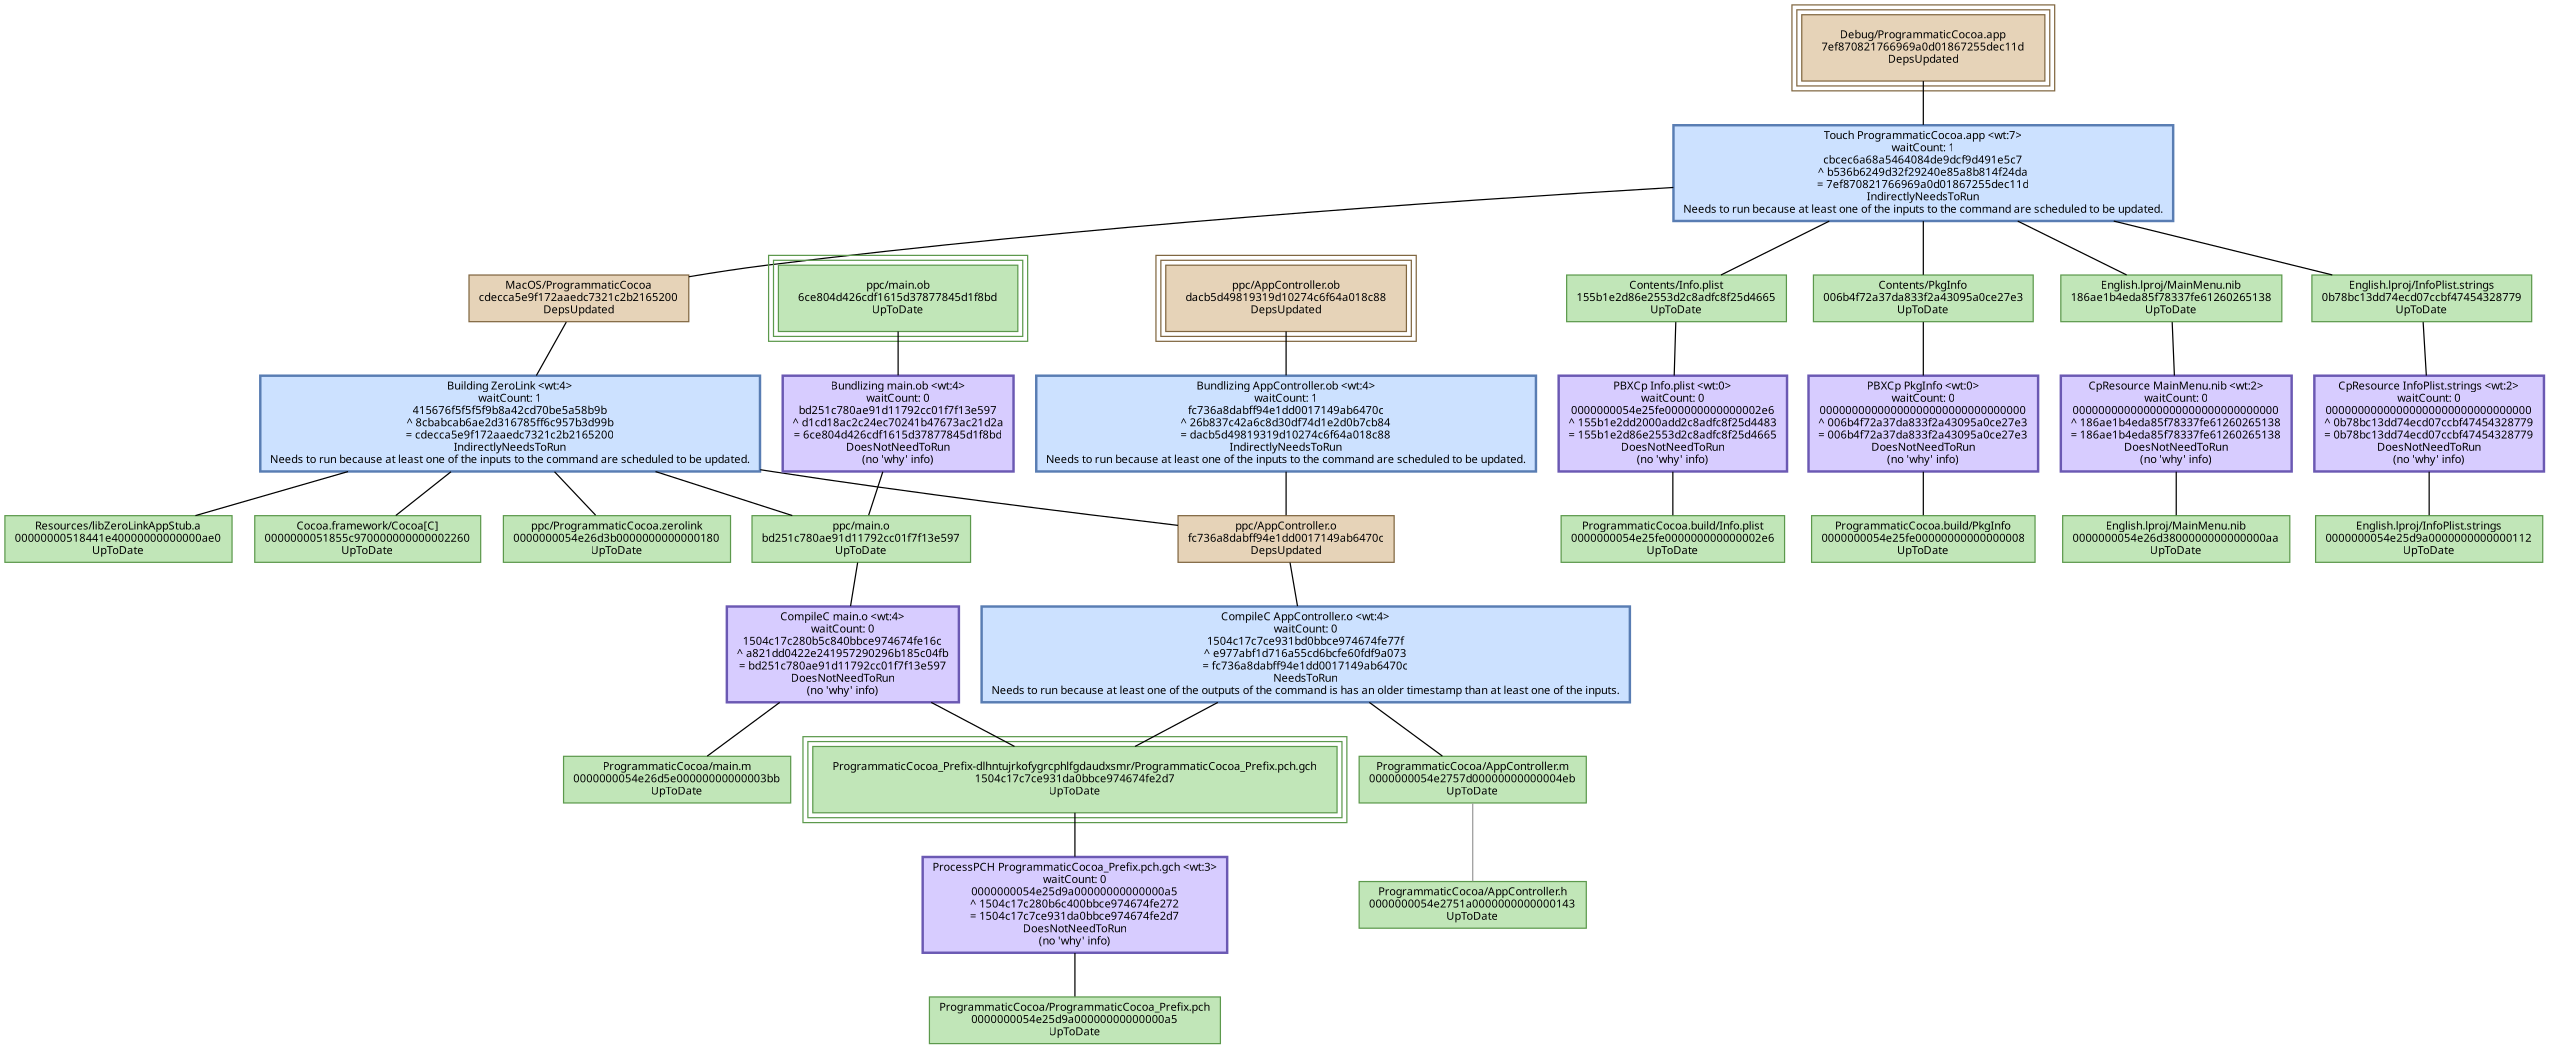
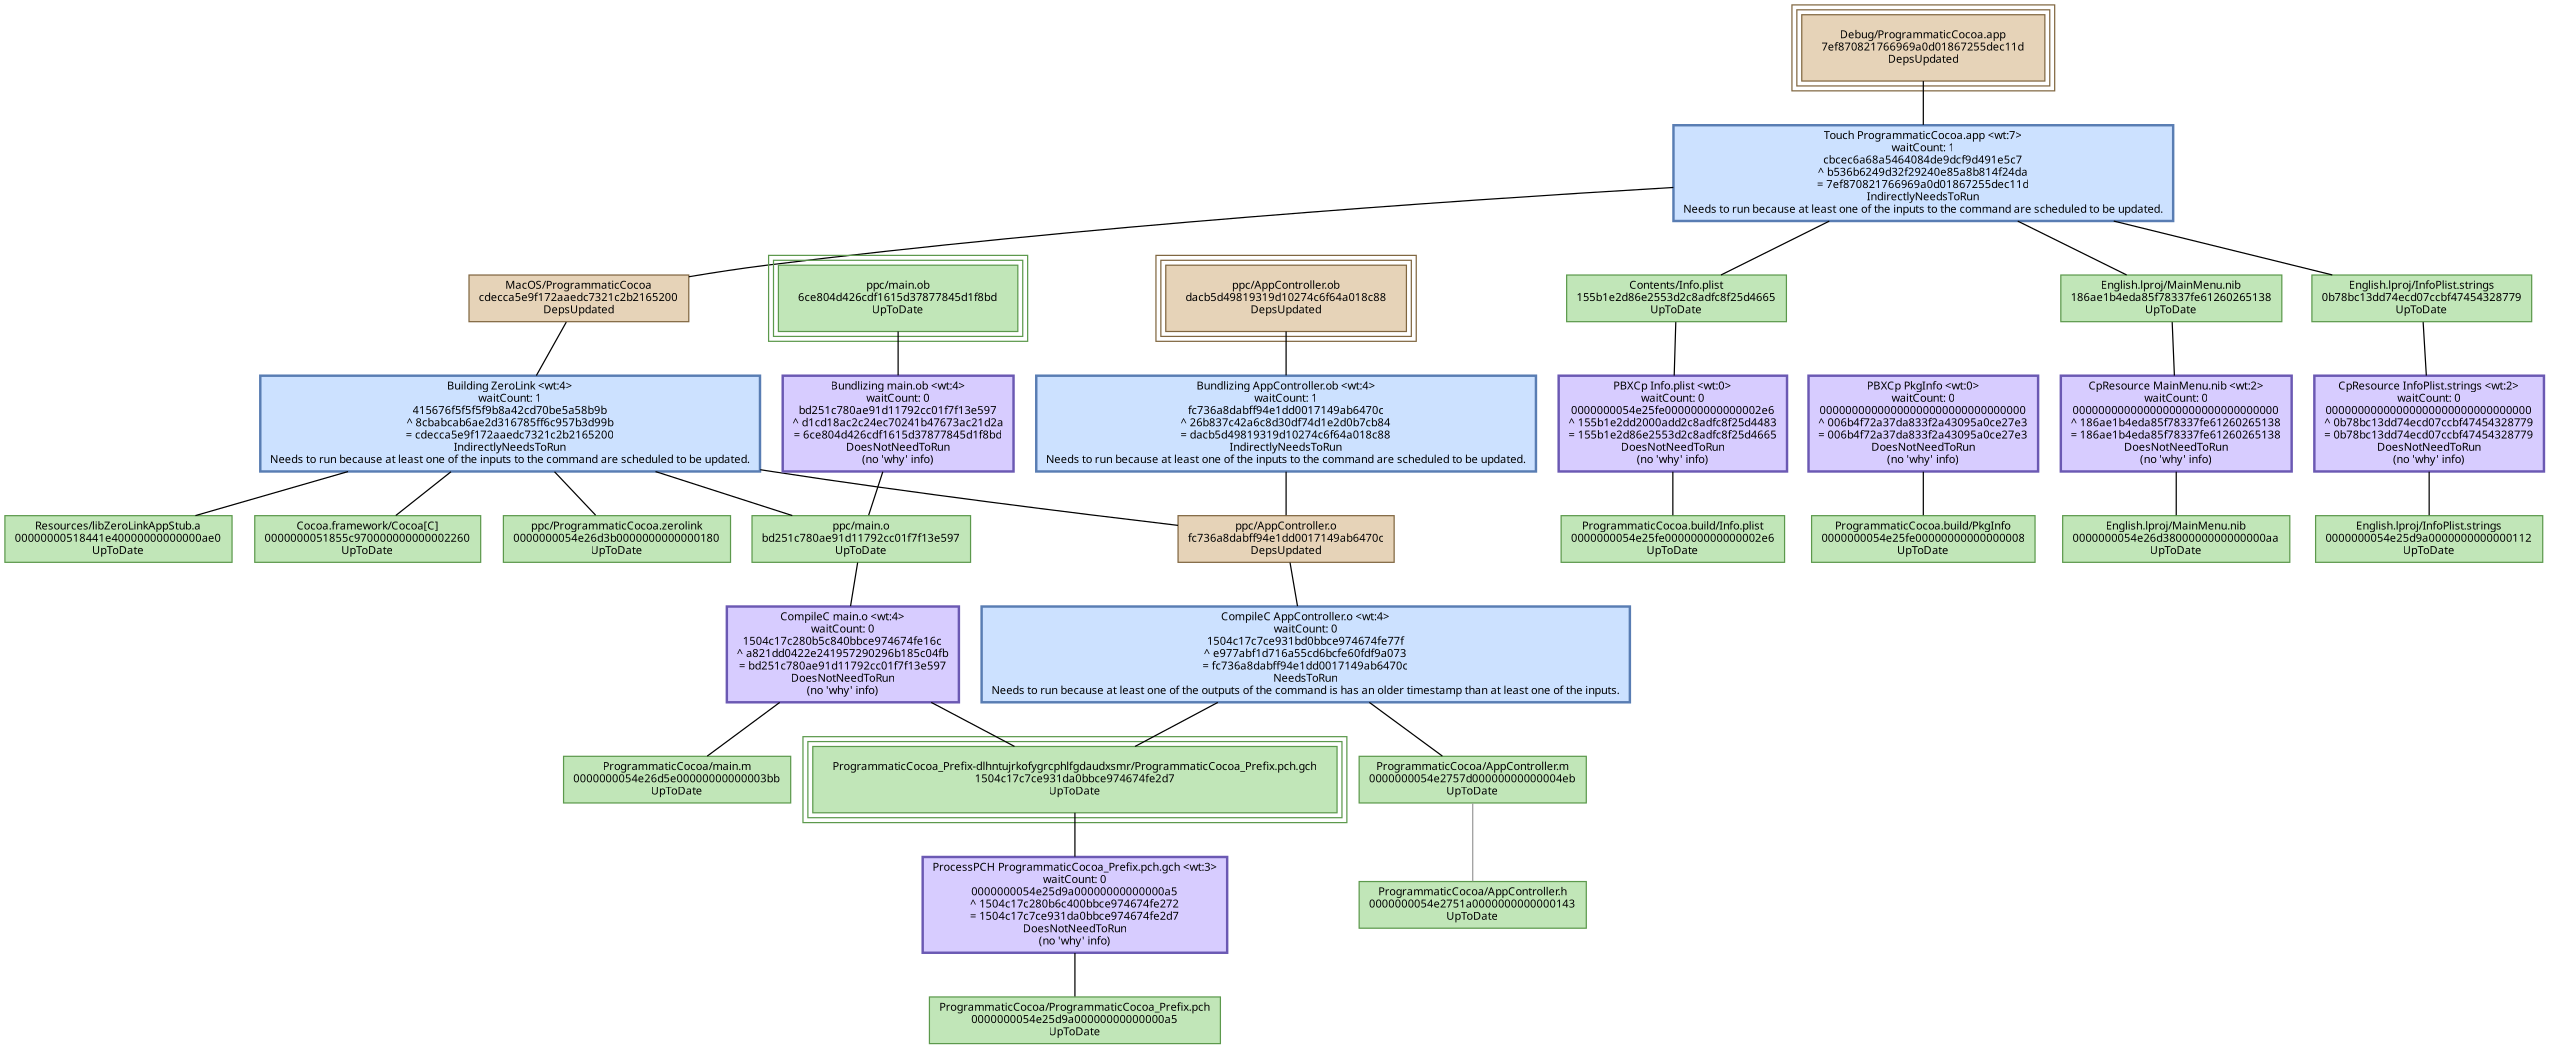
  digraph {
    concentrate=false
    node [color="0.3 0.5 0.6" fillcolor="0.3 0.2 0.9" fontname=Monaco fontsize=9 shape=box style=filled]
    edge [arrowhead=none arrowtail=normal color=black style=solid]
    n1 [color="0.1 0.5 0.5" fillcolor="0.1 0.2 0.9" label="Debug/ProgrammaticCocoa.app\n7ef870821766969a0d01867255dec11d\nDepsUpdated" peripheries=3]
    n2 [color="0.6 0.5 0.7" fillcolor="0.6 0.2 1.0" label="Touch ProgrammaticCocoa.app <wt:7>\nwaitCount: 1\ncbcec6a68a5464084de9dcf9d491e5c7\n^ b536b6249d32f29240e85a8b814f24da\n= 7ef870821766969a0d01867255dec11d\nIndirectlyNeedsToRun\nNeeds to run because at least one of the inputs to the command are scheduled to be updated." style="filled,bold"]
    n3 [label="Contents/Info.plist\n155b1e2d86e2553d2c8adfc8f25d4665\nUpToDate"]
    n4 [color="0.7 0.5 0.7" fillcolor="0.7 0.2 1.0" label="PBXCp Info.plist <wt:0>\nwaitCount: 0\n0000000054e25fe000000000000002e6\n^ 155b1e2dd2000add2c8adfc8f25d4483\n= 155b1e2d86e2553d2c8adfc8f25d4665\nDoesNotNeedToRun\n(no 'why' info)" style="filled,bold"]
    n5 [label="ProgrammaticCocoa.build/Info.plist\n0000000054e25fe000000000000002e6\nUpToDate"]
-   n6 [label="Contents/PkgInfo\n006b4f72a37da833f2a43095a0ce27e3\nUpToDate"]
    n7 [color="0.7 0.5 0.7" fillcolor="0.7 0.2 1.0" label="PBXCp PkgInfo <wt:0>\nwaitCount: 0\n00000000000000000000000000000000\n^ 006b4f72a37da833f2a43095a0ce27e3\n= 006b4f72a37da833f2a43095a0ce27e3\nDoesNotNeedToRun\n(no 'why' info)" style="filled,bold"]
    n8 [label="ProgrammaticCocoa.build/PkgInfo\n0000000054e25fe00000000000000008\nUpToDate"]
    n9 [label="English.lproj/MainMenu.nib\n186ae1b4eda85f78337fe61260265138\nUpToDate"]
    n10 [color="0.7 0.5 0.7" fillcolor="0.7 0.2 1.0" label="CpResource MainMenu.nib <wt:2>\nwaitCount: 0\n00000000000000000000000000000000\n^ 186ae1b4eda85f78337fe61260265138\n= 186ae1b4eda85f78337fe61260265138\nDoesNotNeedToRun\n(no 'why' info)" style="filled,bold"]
    n11 [label="English.lproj/MainMenu.nib\n0000000054e26d3800000000000000aa\nUpToDate"]
    n12 [label="English.lproj/InfoPlist.strings\n0b78bc13dd74ecd07ccbf47454328779\nUpToDate"]
    n13 [color="0.7 0.5 0.7" fillcolor="0.7 0.2 1.0" label="CpResource InfoPlist.strings <wt:2>\nwaitCount: 0\n00000000000000000000000000000000\n^ 0b78bc13dd74ecd07ccbf47454328779\n= 0b78bc13dd74ecd07ccbf47454328779\nDoesNotNeedToRun\n(no 'why' info)" style="filled,bold"]
    n14 [label="English.lproj/InfoPlist.strings\n0000000054e25d9a0000000000000112\nUpToDate"]
    n15 [label="ppc/main.o\nbd251c780ae91d11792cc01f7f13e597\nUpToDate"]
    n16 [color="0.7 0.5 0.7" fillcolor="0.7 0.2 1.0" label="CompileC main.o <wt:4>\nwaitCount: 0\n1504c17c280b5c840bbce974674fe16c\n^ a821dd0422e241957290296b185c04fb\n= bd251c780ae91d11792cc01f7f13e597\nDoesNotNeedToRun\n(no 'why' info)" style="filled,bold"]
    n17 [label="ProgrammaticCocoa/ProgrammaticCocoa_Prefix.pch\n0000000054e25d9a00000000000000a5\nUpToDate"]
    n18 [label="ProgrammaticCocoa_Prefix-dlhntujrkofygrcphlfgdaudxsmr/ProgrammaticCocoa_Prefix.pch.gch\n1504c17c7ce931da0bbce974674fe2d7\nUpToDate" peripheries=3]
    n19 [color="0.7 0.5 0.7" fillcolor="0.7 0.2 1.0" label="ProcessPCH ProgrammaticCocoa_Prefix.pch.gch <wt:3>\nwaitCount: 0\n0000000054e25d9a00000000000000a5\n^ 1504c17c280b6c400bbce974674fe272\n= 1504c17c7ce931da0bbce974674fe2d7\nDoesNotNeedToRun\n(no 'why' info)" style="filled,bold"]
    n20 [label="ProgrammaticCocoa/main.m\n0000000054e26d5e00000000000003bb\nUpToDate"]
    n21 [color="0.1 0.5 0.5" fillcolor="0.1 0.2 0.9" label="ppc/AppController.o\nfc736a8dabff94e1dd0017149ab6470c\nDepsUpdated"]
    n22 [color="0.6 0.5 0.7" fillcolor="0.6 0.2 1.0" label="CompileC AppController.o <wt:4>\nwaitCount: 0\n1504c17c7ce931bd0bbce974674fe77f\n^ e977abf1d716a55cd6bcfe60fdf9a073\n= fc736a8dabff94e1dd0017149ab6470c\nNeedsToRun\nNeeds to run because at least one of the outputs of the command is has an older timestamp than at least one of the inputs." style="filled,bold"]
    n23 [label="ProgrammaticCocoa/AppController.m\n0000000054e2757d00000000000004eb\nUpToDate"]
    n24 [label="ProgrammaticCocoa/AppController.h\n0000000054e2751a0000000000000143\nUpToDate"]
    n25 [color="0.1 0.5 0.5" fillcolor="0.1 0.2 0.9" label="MacOS/ProgrammaticCocoa\ncdecca5e9f172aaedc7321c2b2165200\nDepsUpdated"]
    n26 [color="0.6 0.5 0.7" fillcolor="0.6 0.2 1.0" label="Building ZeroLink <wt:4>\nwaitCount: 1\n415676f5f5f5f9b8a42cd70be5a58b9b\n^ 8cbabcab6ae2d316785ff6c957b3d99b\n= cdecca5e9f172aaedc7321c2b2165200\nIndirectlyNeedsToRun\nNeeds to run because at least one of the inputs to the command are scheduled to be updated." style="filled,bold"]
    n27 [label="ppc/main.ob\n6ce804d426cdf1615d37877845d1f8bd\nUpToDate" peripheries=3]
    n28 [color="0.7 0.5 0.7" fillcolor="0.7 0.2 1.0" label="Bundlizing main.ob <wt:4>\nwaitCount: 0\nbd251c780ae91d11792cc01f7f13e597\n^ d1cd18ac2c24ec70241b47673ac21d2a\n= 6ce804d426cdf1615d37877845d1f8bd\nDoesNotNeedToRun\n(no 'why' info)" style="filled,bold"]
    n29 [color="0.1 0.5 0.5" fillcolor="0.1 0.2 0.9" label="ppc/AppController.ob\ndacb5d49819319d10274c6f64a018c88\nDepsUpdated" peripheries=3]
    n30 [color="0.6 0.5 0.7" fillcolor="0.6 0.2 1.0" label="Bundlizing AppController.ob <wt:4>\nwaitCount: 1\nfc736a8dabff94e1dd0017149ab6470c\n^ 26b837c42a6c8d30df74d1e2d0b7cb84\n= dacb5d49819319d10274c6f64a018c88\nIndirectlyNeedsToRun\nNeeds to run because at least one of the inputs to the command are scheduled to be updated." style="filled,bold"]
    n31 [label="Resources/libZeroLinkAppStub.a\n00000000518441e40000000000000ae0\nUpToDate"]
    n32 [label="Cocoa.framework/Cocoa[C]\n0000000051855c970000000000002260\nUpToDate"]
    n33 [label="ppc/ProgrammaticCocoa.zerolink\n0000000054e26d3b0000000000000180\nUpToDate"]
    n1 -> n2
    n2 -> n3
-   n2 -> n6
    n2 -> n9
    n2 -> n12
    n2 -> n25
    n3 -> n4
    n4 -> n5
-   n6 -> n7
    n7 -> n8
    n9 -> n10
    n10 -> n11
    n12 -> n13
    n13 -> n14
    n15 -> n16
    n16 -> n18
    n16 -> n20
    n18 -> n19
    n19 -> n17
    n21 -> n22
    n22 -> n18
    n22 -> n23
    n23 -> n24 [color=gray60]
    n25 -> n26
    n26 -> n15
    n26 -> n21
    n26 -> n31
    n26 -> n32
    n26 -> n33
    n27 -> n28
    n28 -> n15
    n29 -> n30
    n30 -> n21
  }
